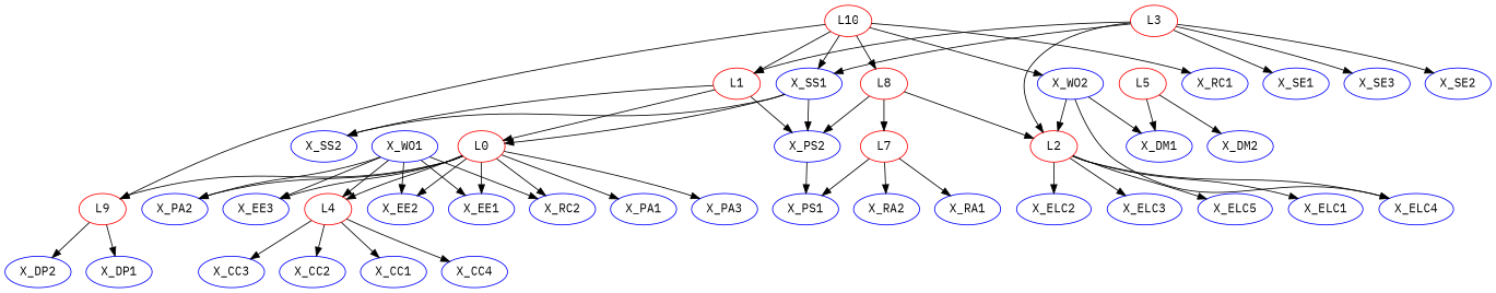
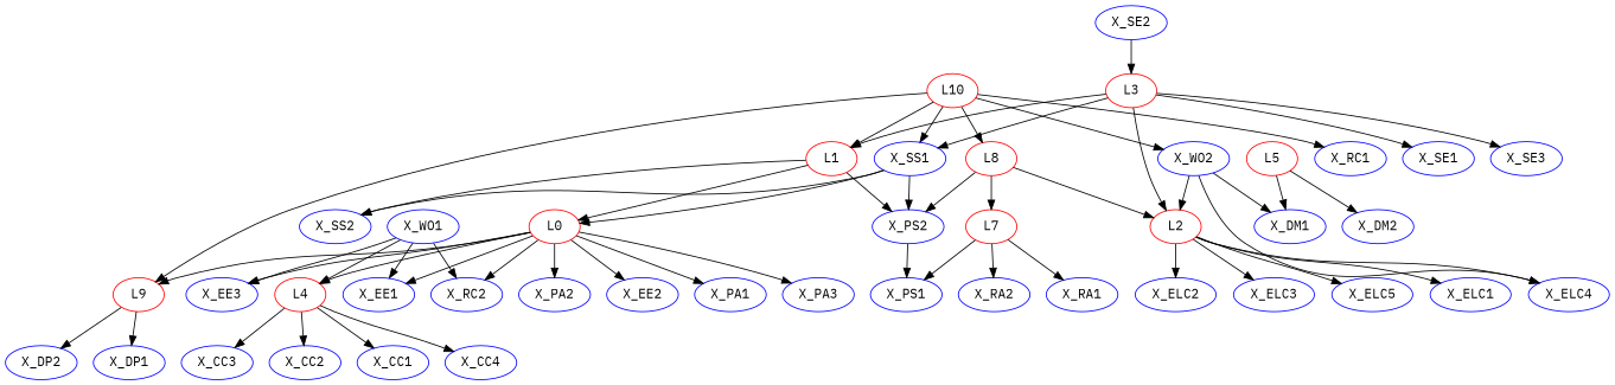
  digraph {
    fontname="IBM Plex Mono"
    node [color=blue fontname="IBM Plex Mono"]
    edge [color=black fontname="IBM Plex Mono"]
    L10 [color=red]
    L1 [color=red]
    X_RC1
    L9 [color=red]
    L8 [color=red]
    X_SS1
    X_WO2
    X_SS2
    n9 [color=red label=L0]
    X_PS2
    X_SE1
    X_ELC2
    X_DM2
    X_CC3
    X_CC2
    X_PA2
    X_DM1
    X_DP2
    X_DP1
    X_RA2
    X_CC1
    X_SE3
    X_EE3
    X_ELC3
    X_ELC5
    L4 [color=red]
    X_CC4
    L2 [color=red]
    X_WO1
    L7 [color=red]
    X_PS1
    L5 [color=red]
    X_EE2
    X_RA1
    X_ELC1
    X_ELC4
    X_EE1
    X_RC2
    X_SE2
    X_PA1
    X_PA3
    L3 [color=red]
    subgraph sub_1 {
    }
    subgraph sub_2 {
      L10
      L1
      X_RC1
      L9
      L8
      X_SS1
      X_WO2
      X_SS2
      n9
      X_PS2
      X_SE1
      X_ELC2
      X_DM2
      X_CC3
      X_CC2
      X_PA2
      X_DM1
      X_DP2
      X_DP1
      X_RA2
      X_CC1
      X_SE3
      X_EE3
      X_ELC3
      X_ELC5
      L4
      X_CC4
      L2
      X_WO1
      L7
      X_PS1
      L5
      X_EE2
      X_RA1
      X_ELC1
      X_ELC4
      X_EE1
      X_RC2
      X_SE2
      X_PA1
      X_PA3
      L3
    }
    L10 -> L1
    L10 -> X_RC1
    L10 -> L9
    L10 -> L8
    L10 -> X_SS1
    L10 -> X_WO2
    L1 -> X_SS2
    L1 -> n9
    L1 -> X_PS2
    L9 -> X_DP2
    L9 -> X_DP1
    L8 -> X_PS2
    L8 -> L2
    L8 -> L7
    X_SS1 -> X_SS2
    X_SS1 -> n9
    X_SS1 -> X_PS2
    X_WO2 -> X_DM1
    X_WO2 -> L2
    X_WO2 -> X_ELC4
    n9 -> L9
    n9 -> X_PA2
    n9 -> X_EE3
    n9 -> L4
    n9 -> X_EE2
    n9 -> X_EE1
    n9 -> X_RC2
    n9 -> X_PA1
    n9 -> X_PA3
    X_PS2 -> X_PS1
    L4 -> X_CC3
    L4 -> X_CC2
    L4 -> X_CC1
    L4 -> X_CC4
    L2 -> X_ELC2
    L2 -> X_ELC3
    L2 -> X_ELC5
    L2 -> X_ELC1
    L2 -> X_ELC4
-   X_WO1 -> X_PA2
    X_WO1 -> X_EE3
    X_WO1 -> L4
-   X_WO1 -> X_EE2
    X_WO1 -> X_EE1
    X_WO1 -> X_RC2
    L7 -> X_RA2
    L7 -> X_PS1
    L7 -> X_RA1
    L5 -> X_DM2
    L5 -> X_DM1
    L3 -> L1
    L3 -> X_SS1
    L3 -> X_SE1
    L3 -> X_SE3
    L3 -> L2
-   L3 -> X_SE2
+   X_SE2 -> L3
  }
